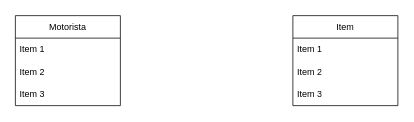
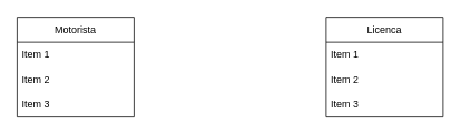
  <mxCell id="0" />
  <mxCell id="1" parent="0" />
  <mxCell id="2" value="Motorista" style="swimlane;fontStyle=0;childLayout=stackLayout;horizontal=1;startSize=30;horizontalStack=0;resizeParent=1;resizeParentMax=0;resizeLast=0;collapsible=1;marginBottom=0;whiteSpace=wrap;html=1;" vertex="1" parent="1"><mxGeometry x="20" y="20" width="140" height="120" as="geometry" /></mxCell>
  <mxCell id="3" value="Item 1" style="text;strokeColor=none;fillColor=none;align=left;verticalAlign=middle;spacingLeft=4;spacingRight=4;overflow=hidden;points=[[0,0.5],[1,0.5]];portConstraint=eastwest;rotatable=0;whiteSpace=wrap;html=1;" vertex="1" parent="2"><mxGeometry y="30" width="140" height="30" as="geometry" /></mxCell>
  <mxCell id="4" value="Item 2" style="text;strokeColor=none;fillColor=none;align=left;verticalAlign=middle;spacingLeft=4;spacingRight=4;overflow=hidden;points=[[0,0.5],[1,0.5]];portConstraint=eastwest;rotatable=0;whiteSpace=wrap;html=1;" vertex="1" parent="2"><mxGeometry y="60" width="140" height="30" as="geometry" /></mxCell>
  <mxCell id="5" value="Item 3" style="text;strokeColor=none;fillColor=none;align=left;verticalAlign=middle;spacingLeft=4;spacingRight=4;overflow=hidden;points=[[0,0.5],[1,0.5]];portConstraint=eastwest;rotatable=0;whiteSpace=wrap;html=1;" vertex="1" parent="2"><mxGeometry y="90" width="140" height="30" as="geometry" /></mxCell>
- <mxCell id="6" value="Item" style="swimlane;fontStyle=0;childLayout=stackLayout;horizontal=1;startSize=30;horizontalStack=0;resizeParent=1;resizeParentMax=0;resizeLast=0;collapsible=1;marginBottom=0;whiteSpace=wrap;html=1;" vertex="1" parent="1"><mxGeometry x="390" y="20" width="140" height="120" as="geometry" /></mxCell>
+ <mxCell id="6" value="Licenca" style="swimlane;fontStyle=0;childLayout=stackLayout;horizontal=1;startSize=30;horizontalStack=0;resizeParent=1;resizeParentMax=0;resizeLast=0;collapsible=1;marginBottom=0;whiteSpace=wrap;html=1;" vertex="1" parent="1"><mxGeometry x="390" y="20" width="140" height="120" as="geometry" /></mxCell>
  <mxCell id="7" value="Item 1" style="text;strokeColor=none;fillColor=none;align=left;verticalAlign=middle;spacingLeft=4;spacingRight=4;overflow=hidden;points=[[0,0.5],[1,0.5]];portConstraint=eastwest;rotatable=0;whiteSpace=wrap;html=1;" vertex="1" parent="6"><mxGeometry y="30" width="140" height="30" as="geometry" /></mxCell>
  <mxCell id="8" value="Item 2" style="text;strokeColor=none;fillColor=none;align=left;verticalAlign=middle;spacingLeft=4;spacingRight=4;overflow=hidden;points=[[0,0.5],[1,0.5]];portConstraint=eastwest;rotatable=0;whiteSpace=wrap;html=1;" vertex="1" parent="6"><mxGeometry y="60" width="140" height="30" as="geometry" /></mxCell>
  <mxCell id="9" value="Item 3" style="text;strokeColor=none;fillColor=none;align=left;verticalAlign=middle;spacingLeft=4;spacingRight=4;overflow=hidden;points=[[0,0.5],[1,0.5]];portConstraint=eastwest;rotatable=0;whiteSpace=wrap;html=1;" vertex="1" parent="6"><mxGeometry y="90" width="140" height="30" as="geometry" /></mxCell>
